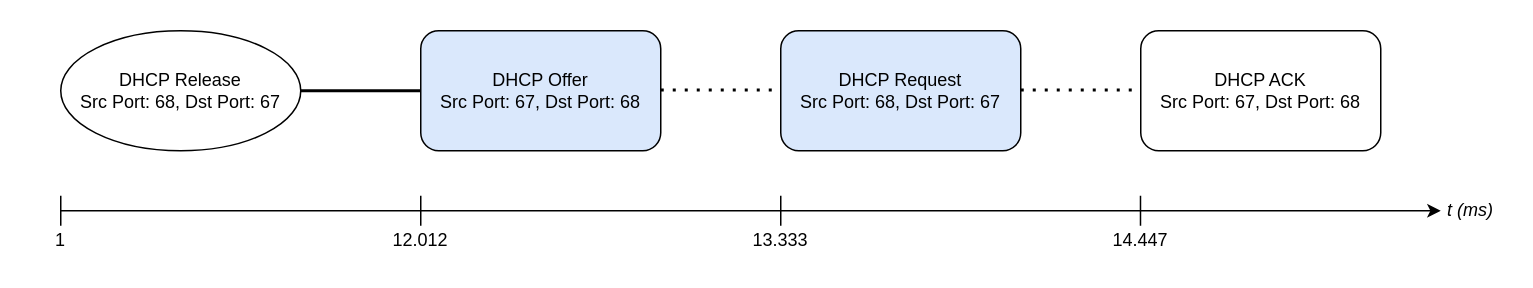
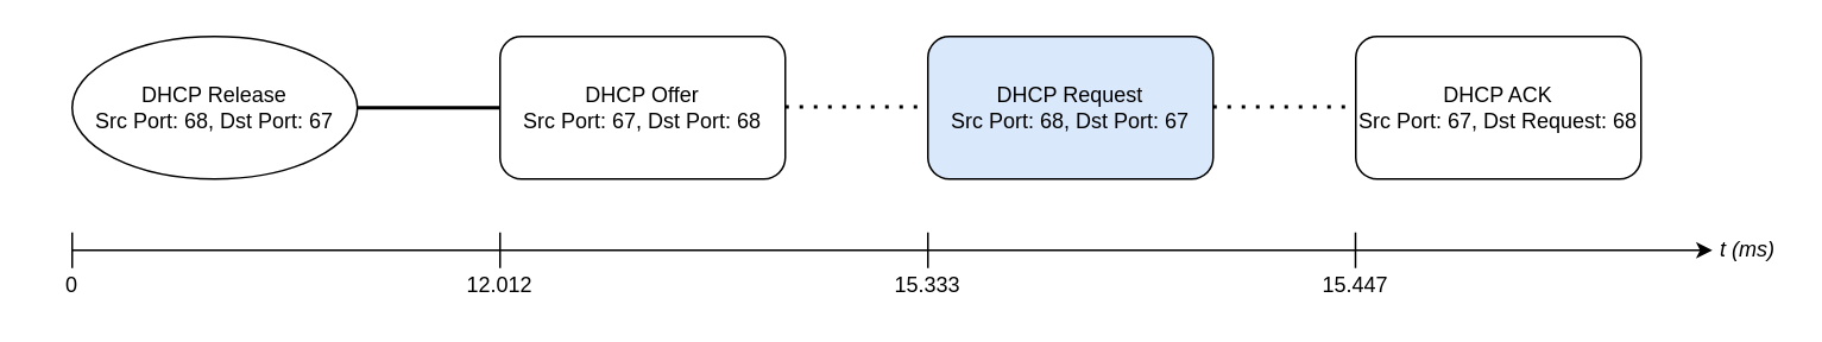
  <mxCell id="0" />
  <mxCell id="1" parent="0" />
  <mxCell id="2" value="" style="endArrow=classic;html=1;" edge="1" parent="1"><mxGeometry width="50" height="50" relative="1" as="geometry"><mxPoint x="40" y="140" as="sourcePoint" /><mxPoint x="960" y="140" as="targetPoint" /></mxGeometry></mxCell>
  <mxCell id="3" value="DHCP Release&lt;br&gt;Src Port: 68, Dst Port: 67" style="ellipse;whiteSpace=wrap;html=1;" vertex="1" parent="1"><mxGeometry x="40" y="20" width="160" height="80" as="geometry" /></mxCell>
- <mxCell id="4" value="DHCP Offer&lt;br&gt;Src Port: 67, Dst Port: 68" style="rounded=1;whiteSpace=wrap;html=1;fillColor=#dae8fc;" vertex="1" parent="1"><mxGeometry x="280" y="20" width="160" height="80" as="geometry" /></mxCell>
+ <mxCell id="4" value="DHCP Offer&lt;br&gt;Src Port: 67, Dst Port: 68" style="rounded=1;whiteSpace=wrap;html=1;" vertex="1" parent="1"><mxGeometry x="280" y="20" width="160" height="80" as="geometry" /></mxCell>
  <mxCell id="5" value="DHCP Request&lt;br&gt;Src Port: 68, Dst Port: 67" style="rounded=1;whiteSpace=wrap;html=1;fillColor=#dae8fc;" vertex="1" parent="1"><mxGeometry x="520" y="20" width="160" height="80" as="geometry" /></mxCell>
- <mxCell id="6" value="DHCP ACK&lt;br&gt;Src Port: 67, Dst Port: 68" style="rounded=1;whiteSpace=wrap;html=1;" vertex="1" parent="1"><mxGeometry x="760" y="20" width="160" height="80" as="geometry" /></mxCell>
+ <mxCell id="6" value="DHCP ACK&lt;br&gt;Src Port: 67, Dst Request: 68" style="rounded=1;whiteSpace=wrap;html=1;" vertex="1" parent="1"><mxGeometry x="760" y="20" width="160" height="80" as="geometry" /></mxCell>
  <mxCell id="7" value="" style="endArrow=none;dashed=0;html=1;dashPattern=1 3;strokeWidth=2;entryX=0;entryY=0.5;entryDx=0;entryDy=0;exitX=1;exitY=0.5;exitDx=0;exitDy=0;" edge="1" parent="1" source="3" target="4"><mxGeometry width="50" height="50" relative="1" as="geometry"><mxPoint x="30" y="140" as="sourcePoint" /><mxPoint x="260" y="140" as="targetPoint" /></mxGeometry></mxCell>
  <mxCell id="8" value="" style="endArrow=none;dashed=1;html=1;dashPattern=1 3;strokeWidth=2;entryX=0;entryY=0.5;entryDx=0;entryDy=0;exitX=1;exitY=0.5;exitDx=0;exitDy=0;" edge="1" parent="1"><mxGeometry width="50" height="50" relative="1" as="geometry"><mxPoint x="440" y="59.58" as="sourcePoint" /><mxPoint x="520" y="59.58" as="targetPoint" /></mxGeometry></mxCell>
  <mxCell id="9" value="" style="endArrow=none;dashed=1;html=1;dashPattern=1 3;strokeWidth=2;entryX=0;entryY=0.5;entryDx=0;entryDy=0;exitX=1;exitY=0.5;exitDx=0;exitDy=0;" edge="1" parent="1"><mxGeometry width="50" height="50" relative="1" as="geometry"><mxPoint x="680" y="59.58" as="sourcePoint" /><mxPoint x="760" y="59.58" as="targetPoint" /></mxGeometry></mxCell>
  <mxCell id="10" value="&lt;i&gt;t (ms)&lt;/i&gt;" style="text;html=1;strokeColor=none;fillColor=none;align=center;verticalAlign=middle;whiteSpace=wrap;rounded=0;" vertex="1" parent="1"><mxGeometry x="960" y="130" width="40" height="20" as="geometry" /></mxCell>
- <mxCell id="11" value="1" style="text;html=1;strokeColor=none;fillColor=none;align=center;verticalAlign=middle;whiteSpace=wrap;rounded=0;" vertex="1" parent="1"><mxGeometry x="20" y="150" width="40" height="20" as="geometry" /></mxCell>
- <mxCell id="12" value="14.447" style="text;html=1;strokeColor=none;fillColor=none;align=center;verticalAlign=middle;whiteSpace=wrap;rounded=0;" vertex="1" parent="1"><mxGeometry x="740" y="150" width="40" height="20" as="geometry" /></mxCell>
+ <mxCell id="11" value="0" style="text;html=1;strokeColor=none;fillColor=none;align=center;verticalAlign=middle;whiteSpace=wrap;rounded=0;" vertex="1" parent="1"><mxGeometry x="20" y="150" width="40" height="20" as="geometry" /></mxCell>
+ <mxCell id="12" value="15.447" style="text;html=1;strokeColor=none;fillColor=none;align=center;verticalAlign=middle;whiteSpace=wrap;rounded=0;" vertex="1" parent="1"><mxGeometry x="740" y="150" width="40" height="20" as="geometry" /></mxCell>
  <mxCell id="13" value="" style="endArrow=none;html=1;" edge="1" parent="1"><mxGeometry width="50" height="50" relative="1" as="geometry"><mxPoint x="40" y="150" as="sourcePoint" /><mxPoint x="40" y="130" as="targetPoint" /></mxGeometry></mxCell>
  <mxCell id="14" value="" style="endArrow=none;html=1;" edge="1" parent="1"><mxGeometry width="50" height="50" relative="1" as="geometry"><mxPoint x="280" y="150" as="sourcePoint" /><mxPoint x="280" y="130" as="targetPoint" /></mxGeometry></mxCell>
  <mxCell id="15" value="" style="endArrow=none;html=1;" edge="1" parent="1"><mxGeometry width="50" height="50" relative="1" as="geometry"><mxPoint x="520" y="150" as="sourcePoint" /><mxPoint x="520" y="130" as="targetPoint" /></mxGeometry></mxCell>
  <mxCell id="16" value="" style="endArrow=none;html=1;" edge="1" parent="1"><mxGeometry width="50" height="50" relative="1" as="geometry"><mxPoint x="759.83" y="150" as="sourcePoint" /><mxPoint x="759.83" y="130" as="targetPoint" /></mxGeometry></mxCell>
- <mxCell id="17" value="13.333" style="text;html=1;strokeColor=none;fillColor=none;align=center;verticalAlign=middle;whiteSpace=wrap;rounded=0;" vertex="1" parent="1"><mxGeometry x="500" y="150" width="40" height="20" as="geometry" /></mxCell>
+ <mxCell id="17" value="15.333" style="text;html=1;strokeColor=none;fillColor=none;align=center;verticalAlign=middle;whiteSpace=wrap;rounded=0;" vertex="1" parent="1"><mxGeometry x="500" y="150" width="40" height="20" as="geometry" /></mxCell>
  <mxCell id="18" value="12.012" style="text;html=1;strokeColor=none;fillColor=none;align=center;verticalAlign=middle;whiteSpace=wrap;rounded=0;" vertex="1" parent="1"><mxGeometry x="260" y="150" width="40" height="20" as="geometry" /></mxCell>
